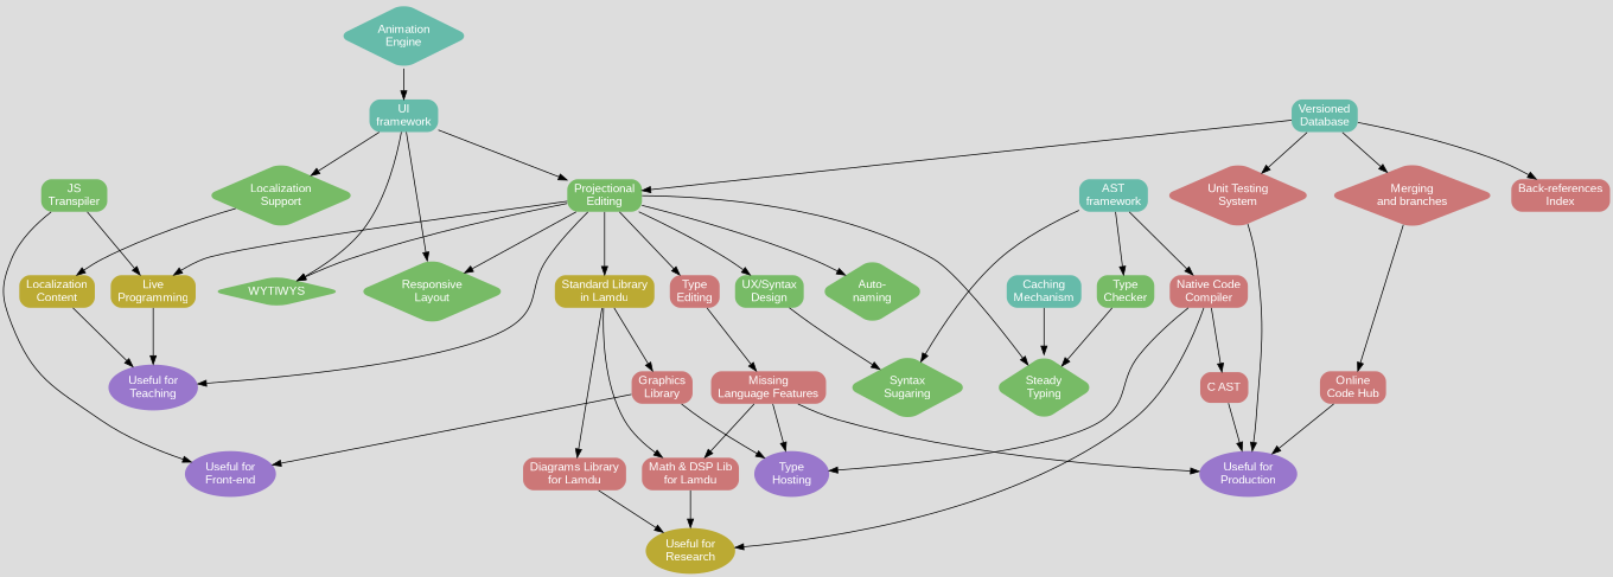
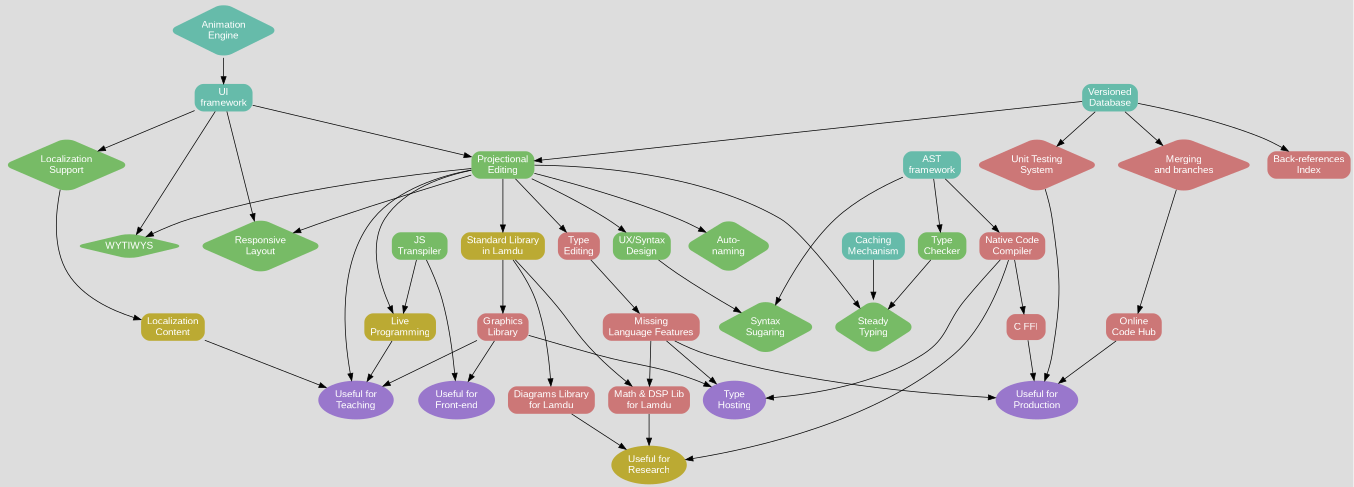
  digraph {
    bgcolor="#dddddd"
    fontname="Liberation Sans"
    rankdir=TB
    node [color=invis fillcolor="#cc7777" fontcolor=white fontname="Liberation Sans" style="filled,rounded" shape=rect]
    edge [fontname="Liberation Sans"]
    n1 [fillcolor="#9977cc" label="Useful for\nTeaching" style=filled shape=""]
    n2 [fillcolor="#bbaa33" label="Useful for\nResearch" style=filled shape=""]
    n3 [fillcolor="#9977cc" label="Useful for\nProduction" style=filled shape=""]
    n4 [fillcolor="#9977cc" label="Useful for\nFront-end" style=filled shape=""]
    n5 [fillcolor="#9977cc" label="Type\nHosting" style=filled shape=""]
    n6 [fillcolor="#66bbaa" label="Animation\nEngine" shape=diamond]
    n7 [fillcolor="#66bbaa" label="UI\nframework"]
    n8 [fillcolor="#77bb66" label="Projectional\nEditing"]
    n9 [fillcolor="#77bb66" label="Responsive\nLayout" shape=diamond]
    n10 [fillcolor="#77bb66" label="Localization\nSupport" shape=diamond]
    n11 [fillcolor="#77bb66" label=WYTIWYS shape=diamond]
    n12 [fillcolor="#77bb66" label="Steady\nTyping" shape=diamond]
    n13 [fillcolor="#77bb66" label="Auto-\nnaming" shape=diamond]
    n14 [fillcolor="#77bb66" label="UX/Syntax\nDesign"]
    n15 [fillcolor="#bbaa33" label="Live\nProgramming"]
    n16 [fillcolor="#bbaa33" label="Standard Library\nin Lamdu"]
    n17 [label="Type\nEditing"]
    n18 [fillcolor="#bbaa33" label="Localization\nContent"]
    n19 [fillcolor="#66bbaa" label="AST\nframework"]
    n20 [fillcolor="#77bb66" label="Type\nChecker"]
    n21 [fillcolor="#77bb66" label="Syntax\nSugaring" shape=diamond]
    n22 [label="Native Code\nCompiler"]
-   n23 [label="C AST"]
+   n23 [label="C FFI"]
    n24 [fillcolor="#66bbaa" label="Versioned\nDatabase"]
    n25 [label="Back-references\nIndex"]
    n26 [label="Unit Testing\nSystem" shape=diamond]
    n27 [label="Merging\nand branches" shape=diamond]
    n28 [label="Online\nCode Hub"]
    n29 [fillcolor="#66bbaa" label="Caching\nMechanism"]
    n30 [label="Graphics\nLibrary"]
    n31 [label="Math & DSP Lib\nfor Lamdu"]
    n32 [label="Diagrams Library\nfor Lamdu"]
    n33 [label="Missing\nLanguage Features"]
    n34 [fillcolor="#77bb66" label="JS\nTranspiler"]
    n6 -> n7
    n7 -> n8
    n7 -> n9
    n7 -> n10
    n7 -> n11
    n8 -> n1
    n8 -> n9
    n8 -> n11
    n8 -> n12
    n8 -> n13
    n8 -> n14
    n8 -> n15
    n8 -> n16
    n8 -> n17
    n10 -> n18
    n14 -> n21
    n15 -> n1
    n16 -> n30
    n16 -> n31
    n16 -> n32
    n17 -> n33
    n18 -> n1
    n19 -> n20
    n19 -> n21
    n19 -> n22
    n20 -> n12
    n22 -> n2
    n22 -> n5
    n22 -> n23
    n23 -> n3
    n24 -> n8
    n24 -> n25
    n24 -> n26
    n24 -> n27
    n26 -> n3
    n27 -> n28
    n28 -> n3
    n29 -> n12
+   n30 -> n1
    n30 -> n4
    n30 -> n5
    n31 -> n2
    n32 -> n2
    n33 -> n3
    n33 -> n5
    n33 -> n31
    n34 -> n4
    n34 -> n15
  }
